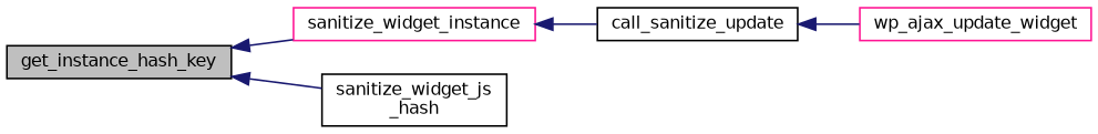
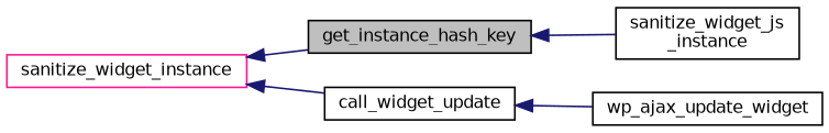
  digraph {
    rankdir=LR
    node [color=black fillcolor=white fontname=Helvetica fontsize=10 shape=record style=filled]
    edge [color=midnightblue dir=back fontname=Helvetica fontsize=10 labelfontname=Helvetica labelfontsize=10 style=solid]
    n1 [fillcolor=grey75 fontcolor=black height=0.2 label=get_instance_hash_key width=0.4]
    n2 [color=deeppink height=0.2 label=sanitize_widget_instance width=0.4]
-   n3 [height=0.2 label="sanitize_widget_js\l_hash" width=0.4]
-   n4 [height=0.2 label=call_sanitize_update width=0.4]
-   n5 [color=deeppink height=0.2 label=wp_ajax_update_widget width=0.4]
-   n1 -> n2
+   n3 [height=0.2 label="sanitize_widget_js\l_instance" width=0.4]
+   n4 [height=0.2 label=call_widget_update width=0.4]
+   n5 [height=0.2 label=wp_ajax_update_widget width=0.4]
+   n2 -> n1
    n1 -> n3
    n2 -> n4
    n4 -> n5
  }
